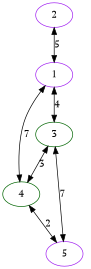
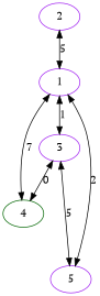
  strict digraph {
    fontname="PT Serif"
    node [color=purple fontname="PT Serif"]
    edge [dir=both fontname="PT Serif"]
    2
    1
    4 [color=darkgreen]
-   3 [color=darkgreen]
+   3
    5
    2 -> 1 [label=5]
    1 -> 4 [label=7]
-   1 -> 3 [label=4]
-   4 -> 5 [label=2]
-   3 -> 4 [label=3]
-   3 -> 5 [label=7]
+   1 -> 3 [label=1]
+   1 -> 5 [label=2]
+   3 -> 4 [label=0]
+   3 -> 5 [label=5]
  }
